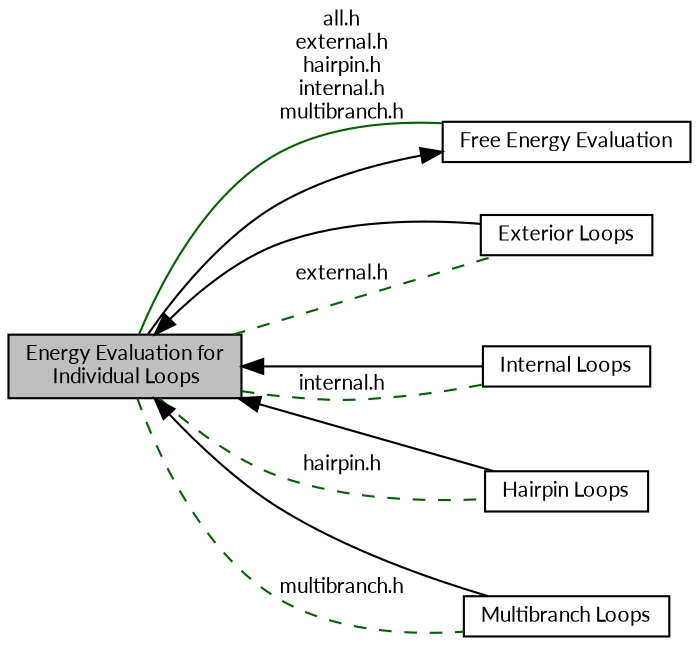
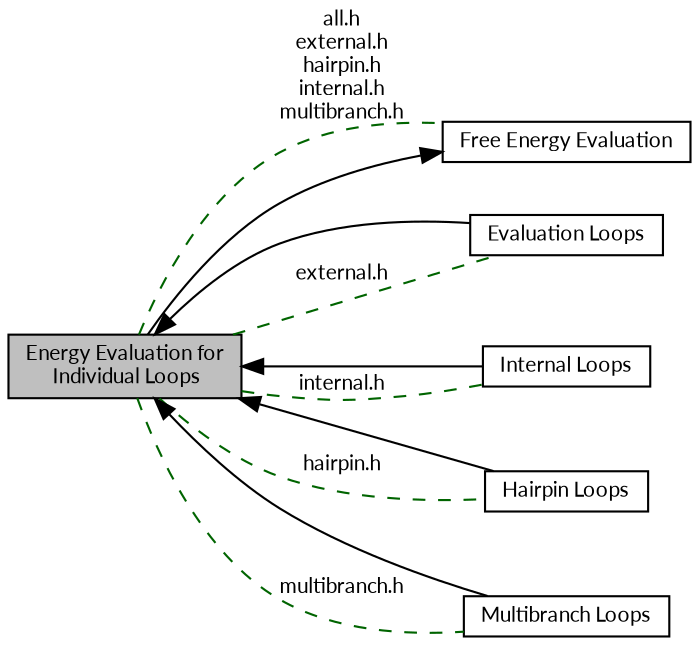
  digraph {
    rankdir=LR
    fontname=Lato
    node [color=black fontname=Lato fontsize=10 shape=box]
    edge [dir=back fontname=Lato fontsize=10 labelfontname=Helvetica labelfontsize=10 shape=plaintext style=solid]
-   n1 [height=0.2 label="Exterior Loops" width=0.4]
+   n1 [height=0.2 label="Evaluation Loops" width=0.4]
    n2 [height=0.2 label="Free Energy Evaluation" width=0.4]
    n3 [fillcolor=grey75 fontcolor=black height=0.2 label="Energy Evaluation for\l Individual Loops" style=filled width=0.4]
    n4 [height=0.2 label="Internal Loops" width=0.4]
    n5 [height=0.2 label="Hairpin Loops" width=0.4]
    n6 [height=0.2 label="Multibranch Loops" width=0.4]
    n2 -> n3
    n3 -> n1
    n3 -> n1 [color=darkgreen dir=none label="external.h" style=dashed]
-   n3 -> n2 [color=darkgreen dir=none label="all.h\nexternal.h\nhairpin.h\ninternal.h\nmultibranch.h"]
+   n3 -> n2 [color=darkgreen dir=none label="all.h\nexternal.h\nhairpin.h\ninternal.h\nmultibranch.h" style=dashed]
    n3 -> n4
    n3 -> n4 [color=darkgreen dir=none label="internal.h" style=dashed]
    n3 -> n5
    n3 -> n5 [color=darkgreen dir=none label="hairpin.h" style=dashed]
    n3 -> n6
    n3 -> n6 [color=darkgreen dir=none label="multibranch.h" style=dashed]
  }
